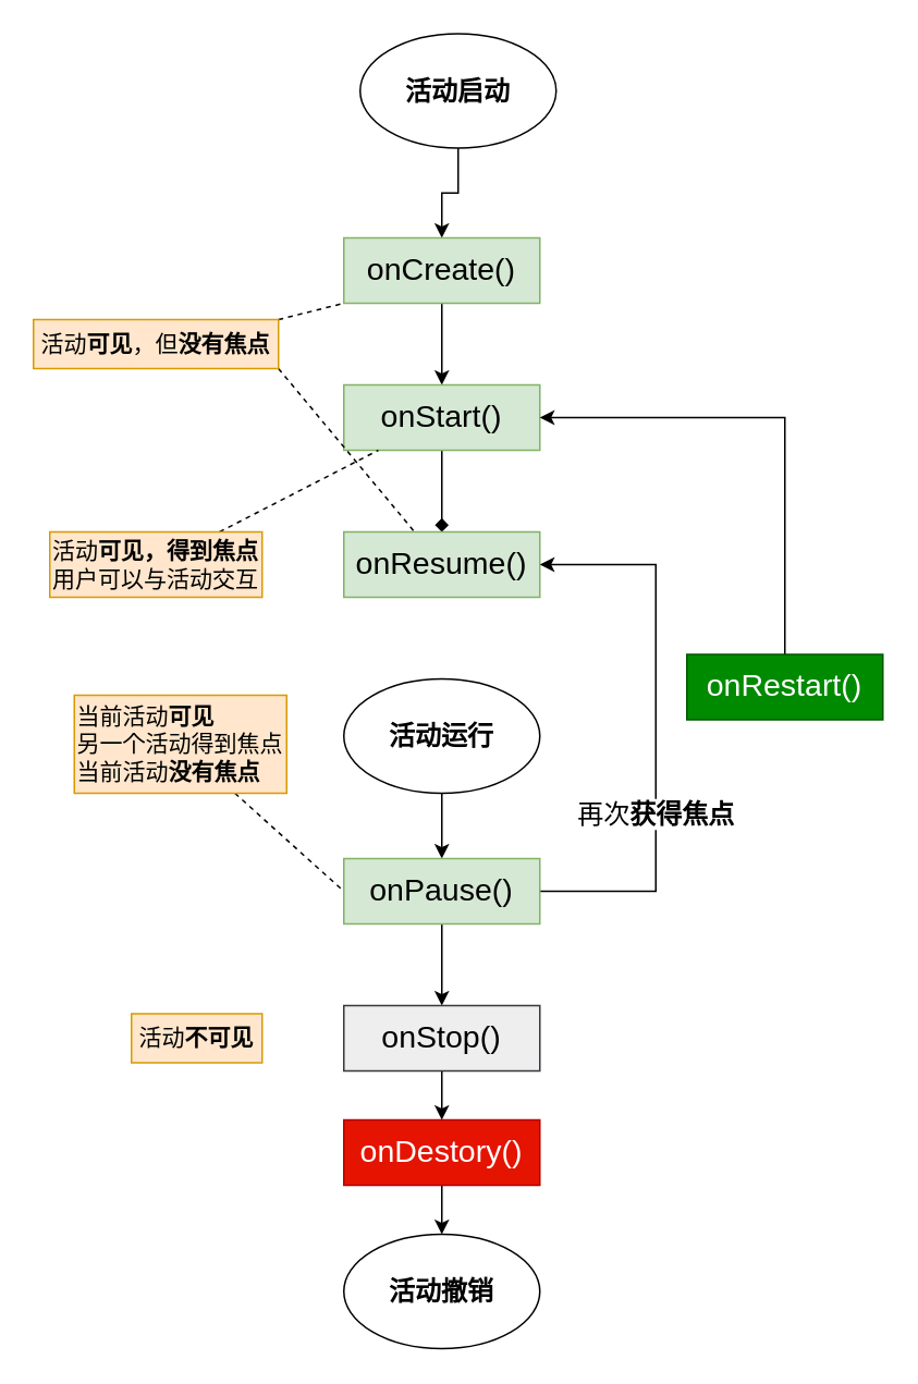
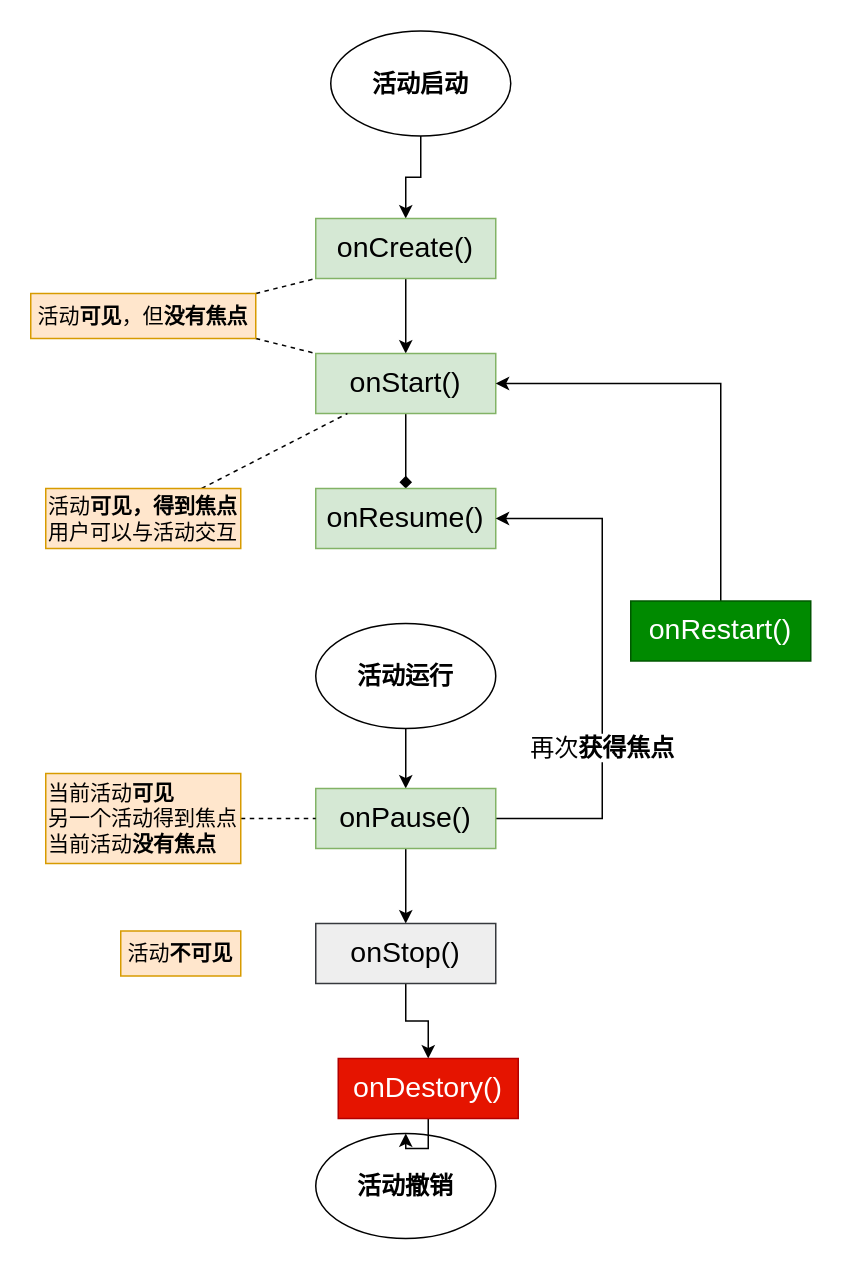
  <mxCell id="0" />
  <mxCell id="1" parent="0" />
  <mxCell id="2" style="edgeStyle=orthogonalEdgeStyle;rounded=0;orthogonalLoop=1;jettySize=auto;html=1;" edge="1" parent="1" source="3" target="8"><mxGeometry relative="1" as="geometry" /></mxCell>
  <mxCell id="3" value="活动启动" style="ellipse;whiteSpace=wrap;html=1;fontStyle=1;fontSize=16;" vertex="1" parent="1"><mxGeometry x="220" y="20" width="120" height="70" as="geometry" /></mxCell>
  <mxCell id="4" style="edgeStyle=orthogonalEdgeStyle;rounded=0;orthogonalLoop=1;jettySize=auto;html=1;exitX=0.5;exitY=1;exitDx=0;exitDy=0;" edge="1" parent="1" source="5" target="15"><mxGeometry relative="1" as="geometry" /></mxCell>
  <mxCell id="5" value="活动运行" style="ellipse;whiteSpace=wrap;html=1;fontStyle=1;fontSize=16;" vertex="1" parent="1"><mxGeometry x="210" y="415" width="120" height="70" as="geometry" /></mxCell>
  <mxCell id="6" value="活动撤销" style="ellipse;whiteSpace=wrap;html=1;fontStyle=1;fontSize=16;" vertex="1" parent="1"><mxGeometry x="210" y="755" width="120" height="70" as="geometry" /></mxCell>
  <mxCell id="7" style="edgeStyle=orthogonalEdgeStyle;rounded=0;orthogonalLoop=1;jettySize=auto;html=1;exitX=0.5;exitY=1;exitDx=0;exitDy=0;entryX=0.5;entryY=0;entryDx=0;entryDy=0;" edge="1" parent="1" source="8" target="10"><mxGeometry relative="1" as="geometry" /></mxCell>
  <mxCell id="8" value="onCreate()" style="rounded=0;whiteSpace=wrap;html=1;fontSize=19;strokeColor=#82b366;align=center;verticalAlign=middle;fontFamily=Helvetica;fillColor=#d5e8d4;" vertex="1" parent="1"><mxGeometry x="210" y="145" width="120" height="40" as="geometry" /></mxCell>
  <mxCell id="9" style="edgeStyle=orthogonalEdgeStyle;rounded=0;orthogonalLoop=1;jettySize=auto;html=1;exitX=0.5;exitY=1;exitDx=0;exitDy=0;entryX=0.5;entryY=0;entryDx=0;entryDy=0;endArrow=diamond;" edge="1" parent="1" source="10" target="11"><mxGeometry relative="1" as="geometry" /></mxCell>
  <mxCell id="10" value="onStart()" style="rounded=0;whiteSpace=wrap;html=1;fontSize=19;strokeColor=#82b366;align=center;verticalAlign=middle;fontFamily=Helvetica;fillColor=#d5e8d4;" vertex="1" parent="1"><mxGeometry x="210" y="235" width="120" height="40" as="geometry" /></mxCell>
  <mxCell id="11" value="onResume()" style="rounded=0;whiteSpace=wrap;html=1;fontSize=19;strokeColor=#82b366;align=center;verticalAlign=middle;fontFamily=Helvetica;fillColor=#d5e8d4;" vertex="1" parent="1"><mxGeometry x="210" y="325" width="120" height="40" as="geometry" /></mxCell>
  <mxCell id="12" style="edgeStyle=orthogonalEdgeStyle;rounded=0;orthogonalLoop=1;jettySize=auto;html=1;exitX=0.5;exitY=1;exitDx=0;exitDy=0;" edge="1" parent="1" source="15" target="17"><mxGeometry relative="1" as="geometry" /></mxCell>
  <mxCell id="13" style="edgeStyle=orthogonalEdgeStyle;rounded=0;orthogonalLoop=1;jettySize=auto;html=1;entryX=1;entryY=0.5;entryDx=0;entryDy=0;" edge="1" parent="1" source="15" target="11"><mxGeometry relative="1" as="geometry"><mxPoint x="370" y="355" as="targetPoint" /><Array as="points"><mxPoint x="401" y="545" /><mxPoint x="401" y="345" /></Array></mxGeometry></mxCell>
  <mxCell id="14" value="再次&lt;b&gt;获得焦点&lt;/b&gt;" style="edgeLabel;html=1;align=center;verticalAlign=middle;resizable=0;points=[];fontSize=16;" vertex="1" connectable="0" parent="13"><mxGeometry x="-0.304" y="-4" relative="1" as="geometry"><mxPoint x="-5" as="offset" /></mxGeometry></mxCell>
  <mxCell id="15" value="onPause()" style="rounded=0;whiteSpace=wrap;html=1;fontSize=19;fillColor=#d5e8d4;strokeColor=#82b366;" vertex="1" parent="1"><mxGeometry x="210" y="525" width="120" height="40" as="geometry" /></mxCell>
  <mxCell id="16" style="edgeStyle=orthogonalEdgeStyle;rounded=0;orthogonalLoop=1;jettySize=auto;html=1;" edge="1" parent="1" source="17" target="19"><mxGeometry relative="1" as="geometry" /></mxCell>
  <mxCell id="17" value="onStop()" style="rounded=0;whiteSpace=wrap;html=1;fontSize=19;fillColor=#eeeeee;strokeColor=#36393d;" vertex="1" parent="1"><mxGeometry x="210" y="615" width="120" height="40" as="geometry" /></mxCell>
  <mxCell id="18" style="edgeStyle=orthogonalEdgeStyle;rounded=0;orthogonalLoop=1;jettySize=auto;html=1;entryX=0.5;entryY=0;entryDx=0;entryDy=0;" edge="1" parent="1" source="19" target="6"><mxGeometry relative="1" as="geometry" /></mxCell>
- <mxCell id="19" value="onDestory()" style="rounded=0;whiteSpace=wrap;html=1;fontSize=19;fillColor=#e51400;fontColor=#ffffff;strokeColor=#B20000;" vertex="1" parent="1"><mxGeometry x="210" y="685" width="120" height="40" as="geometry" /></mxCell>
+ <mxCell id="19" value="onDestory()" style="rounded=0;whiteSpace=wrap;html=1;fontSize=19;fillColor=#e51400;fontColor=#ffffff;strokeColor=#B20000;" vertex="1" parent="1"><mxGeometry x="225" y="705" width="120" height="40" as="geometry" /></mxCell>
  <mxCell id="20" style="edgeStyle=orthogonalEdgeStyle;rounded=0;orthogonalLoop=1;jettySize=auto;html=1;entryX=1;entryY=0.5;entryDx=0;entryDy=0;exitX=0.5;exitY=0;exitDx=0;exitDy=0;" edge="1" parent="1" source="21" target="10"><mxGeometry relative="1" as="geometry" /></mxCell>
  <mxCell id="21" value="onRestart()" style="rounded=0;whiteSpace=wrap;html=1;fontSize=19;fillColor=#008a00;strokeColor=#005700;fontColor=#ffffff;" vertex="1" parent="1"><mxGeometry x="420" y="400" width="120" height="40" as="geometry" /></mxCell>
  <mxCell id="22" style="rounded=0;orthogonalLoop=1;jettySize=auto;html=1;exitX=1;exitY=0;exitDx=0;exitDy=0;entryX=0;entryY=1;entryDx=0;entryDy=0;dashed=1;endArrow=none;endFill=0;" edge="1" parent="1" source="24" target="8"><mxGeometry relative="1" as="geometry" /></mxCell>
- <mxCell id="23" style="rounded=0;orthogonalLoop=1;jettySize=auto;html=1;exitX=1;exitY=1;exitDx=0;exitDy=0;endArrow=none;endFill=0;dashed=1;" edge="1" parent="1" source="24" target="11"><mxGeometry relative="1" as="geometry" /></mxCell>
+ <mxCell id="23" style="rounded=0;orthogonalLoop=1;jettySize=auto;html=1;exitX=1;exitY=1;exitDx=0;exitDy=0;entryX=0;entryY=0;entryDx=0;entryDy=0;endArrow=none;endFill=0;dashed=1;" edge="1" parent="1" source="24" target="10"><mxGeometry relative="1" as="geometry" /></mxCell>
  <mxCell id="24" value="活动&lt;b style=&quot;font-size: 14px;&quot;&gt;可见&lt;/b&gt;，但&lt;b style=&quot;font-size: 14px;&quot;&gt;没有焦点&lt;/b&gt;" style="text;html=1;align=center;verticalAlign=middle;whiteSpace=wrap;rounded=0;fontSize=14;fillColor=#ffe6cc;strokeColor=#d79b00;" vertex="1" parent="1"><mxGeometry x="20" y="195" width="150" height="30" as="geometry" /></mxCell>
  <mxCell id="25" style="rounded=0;orthogonalLoop=1;jettySize=auto;html=1;dashed=1;endArrow=none;endFill=0;" edge="1" parent="1" source="26" target="10"><mxGeometry relative="1" as="geometry" /></mxCell>
  <mxCell id="26" value="活动&lt;b&gt;可见，得到焦点&lt;/b&gt;&lt;div&gt;用户可以与活动交互&lt;/div&gt;" style="text;html=1;align=left;verticalAlign=middle;whiteSpace=wrap;rounded=0;fontSize=14;fillColor=#ffe6cc;strokeColor=#d79b00;" vertex="1" parent="1"><mxGeometry x="30" y="325" width="130" height="40" as="geometry" /></mxCell>
  <mxCell id="27" style="rounded=0;orthogonalLoop=1;jettySize=auto;html=1;entryX=0;entryY=0.5;entryDx=0;entryDy=0;dashed=1;endArrow=none;endFill=0;" edge="1" parent="1" source="28" target="15"><mxGeometry relative="1" as="geometry" /></mxCell>
- <mxCell id="28" value="当前活动&lt;b style=&quot;font-size: 14px;&quot;&gt;可见&lt;/b&gt;&lt;div&gt;另一个活动得到焦点&lt;/div&gt;&lt;div&gt;当前活动&lt;b&gt;没有焦点&lt;/b&gt;&lt;/div&gt;" style="text;html=1;align=left;verticalAlign=middle;whiteSpace=wrap;rounded=0;fontSize=14;fillColor=#ffe6cc;strokeColor=#d79b00;" vertex="1" parent="1"><mxGeometry x="45" y="425" width="130" height="60" as="geometry" /></mxCell>
+ <mxCell id="28" value="当前活动&lt;b style=&quot;font-size: 14px;&quot;&gt;可见&lt;/b&gt;&lt;div&gt;另一个活动得到焦点&lt;/div&gt;&lt;div&gt;当前活动&lt;b&gt;没有焦点&lt;/b&gt;&lt;/div&gt;" style="text;html=1;align=left;verticalAlign=middle;whiteSpace=wrap;rounded=0;fontSize=14;fillColor=#ffe6cc;strokeColor=#d79b00;" vertex="1" parent="1"><mxGeometry x="30" y="515" width="130" height="60" as="geometry" /></mxCell>
  <mxCell id="29" value="活动&lt;b&gt;不可见&lt;/b&gt;" style="text;html=1;align=center;verticalAlign=middle;whiteSpace=wrap;rounded=0;fontSize=14;fillColor=#ffe6cc;strokeColor=#d79b00;" vertex="1" parent="1"><mxGeometry x="80" y="620" width="80" height="30" as="geometry" /></mxCell>
